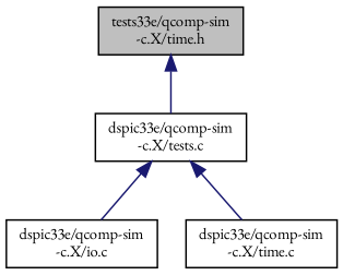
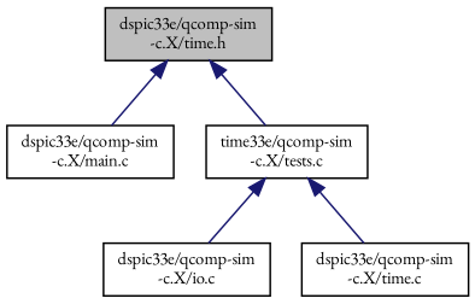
  digraph {
    fontname="EB Garamond"
    node [color=black fillcolor=white fontname="EB Garamond" fontsize=10 shape=record style=filled]
    edge [color=midnightblue dir=back fontname="EB Garamond" fontsize=10 labelfontname=Helvetica labelfontsize=10 style=solid]
-   n1 [fillcolor=grey75 fontcolor=black height=0.2 label="tests33e/qcomp-sim\l-c.X/time.h" width=0.4]
-   n3 [height=0.2 label="dspic33e/qcomp-sim\l-c.X/tests.c" width=0.4]
+   n1 [fillcolor=grey75 fontcolor=black height=0.2 label="dspic33e/qcomp-sim\l-c.X/time.h" width=0.4]
+   n2 [height=0.2 label="dspic33e/qcomp-sim\l-c.X/main.c" width=0.4]
+   n3 [height=0.2 label="time33e/qcomp-sim\l-c.X/tests.c" width=0.4]
    n4 [height=0.2 label="dspic33e/qcomp-sim\l-c.X/io.c" width=0.4]
    n5 [height=0.2 label="dspic33e/qcomp-sim\l-c.X/time.c" width=0.4]
+   n1 -> n2
    n1 -> n3
    n3 -> n4
    n3 -> n5
  }
